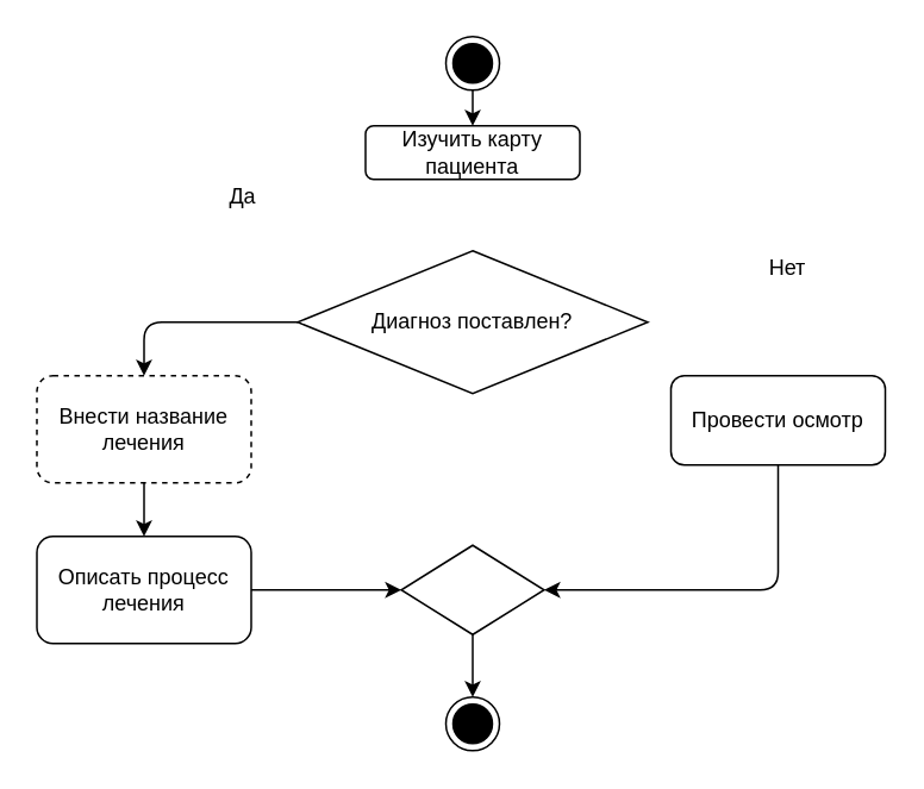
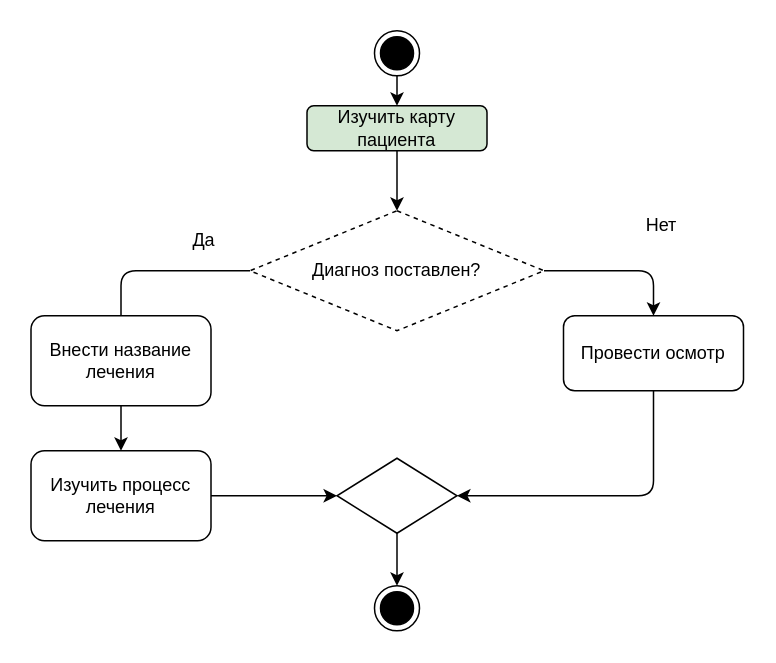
  <mxCell id="0" />
  <mxCell id="1" parent="0" />
  <mxCell id="2" value="" style="ellipse;html=1;shape=endState;fillColor=#000000;strokeColor=#000000;" parent="1" vertex="1"><mxGeometry x="249" width="30" height="30" as="geometry" y="20" /></mxCell>
  <mxCell id="3" value="" style="endArrow=classic;html=1;exitX=0.5;exitY=1;exitDx=0;exitDy=0;entryX=0.5;entryY=0;entryDx=0;entryDy=0;" parent="1" source="2" target="4" edge="1"><mxGeometry width="50" height="50" relative="1" as="geometry"><mxPoint x="260" y="170" as="sourcePoint" /><mxPoint x="264" y="100" as="targetPoint" /></mxGeometry></mxCell>
- <mxCell id="4" value="Изучить карту пациента" style="rounded=1;whiteSpace=wrap;html=1;" parent="1" vertex="1"><mxGeometry x="204" y="70" width="120" height="30" as="geometry" /></mxCell>
- <mxCell id="6" value="Диагноз поставлен?" style="rhombus;whiteSpace=wrap;html=1;" parent="1" vertex="1"><mxGeometry x="166" y="140" width="196" height="80" as="geometry" /></mxCell>
- <mxCell id="7" value="" style="endArrow=classic;html=1;exitX=0;exitY=0.5;exitDx=0;exitDy=0;edgeStyle=orthogonalEdgeStyle;entryX=0.5;entryY=0;entryDx=0;entryDy=0;" parent="1" source="6" target="10" edge="1"><mxGeometry width="50" height="50" relative="1" as="geometry"><mxPoint x="240" y="210" as="sourcePoint" /><mxPoint x="60" y="180" as="targetPoint" /></mxGeometry></mxCell>
- <mxCell id="8" value="Да" style="text;html=1;resizable=0;autosize=1;align=center;verticalAlign=middle;points=[];fillColor=none;strokeColor=none;rounded=0;" parent="1" vertex="1"><mxGeometry x="120" y="100" width="30" height="20" as="geometry" /></mxCell>
+ <mxCell id="4" value="Изучить карту пациента" style="rounded=1;whiteSpace=wrap;html=1;fillColor=#d5e8d4;" parent="1" vertex="1"><mxGeometry x="204" y="70" width="120" height="30" as="geometry" /></mxCell>
+ <mxCell id="5" value="" style="endArrow=classic;html=1;exitX=0.5;exitY=1;exitDx=0;exitDy=0;entryX=0.5;entryY=0;entryDx=0;entryDy=0;" parent="1" source="4" target="6" edge="1"><mxGeometry width="50" height="50" relative="1" as="geometry"><mxPoint x="240" y="210" as="sourcePoint" /><mxPoint x="264" y="140" as="targetPoint" /></mxGeometry></mxCell>
+ <mxCell id="6" value="Диагноз поставлен?" style="rhombus;whiteSpace=wrap;html=1;dashed=1;" parent="1" vertex="1"><mxGeometry x="166" y="140" width="196" height="80" as="geometry" /></mxCell>
+ <mxCell id="7" value="" style="endArrow=none;html=1;exitX=0;exitY=0.5;exitDx=0;exitDy=0;edgeStyle=orthogonalEdgeStyle;entryX=0.5;entryY=0;entryDx=0;entryDy=0;" parent="1" source="6" target="10" edge="1"><mxGeometry width="50" height="50" relative="1" as="geometry"><mxPoint x="240" y="210" as="sourcePoint" /><mxPoint x="60" y="180" as="targetPoint" /></mxGeometry></mxCell>
+ <mxCell id="8" value="Да" style="text;html=1;resizable=0;autosize=1;align=center;verticalAlign=middle;points=[];fillColor=none;strokeColor=none;rounded=0;" parent="1" vertex="1"><mxGeometry x="120" y="150" width="30" height="20" as="geometry" /></mxCell>
  <mxCell id="9" value="Нет" style="text;html=1;resizable=0;autosize=1;align=center;verticalAlign=middle;points=[];fillColor=none;strokeColor=none;rounded=0;" parent="1" vertex="1"><mxGeometry x="420" y="140" width="40" height="20" as="geometry" /></mxCell>
- <mxCell id="10" value="Внести название лечения" style="rounded=1;whiteSpace=wrap;html=1;dashed=1;" parent="1" vertex="1"><mxGeometry x="20" y="210" width="120" height="60" as="geometry" /></mxCell>
+ <mxCell id="10" value="Внести название лечения" style="rounded=1;whiteSpace=wrap;html=1;" parent="1" vertex="1"><mxGeometry x="20" y="210" width="120" height="60" as="geometry" /></mxCell>
  <mxCell id="11" value="" style="endArrow=classic;html=1;exitX=0.5;exitY=1;exitDx=0;exitDy=0;entryX=0.5;entryY=0;entryDx=0;entryDy=0;" parent="1" source="10" target="12" edge="1"><mxGeometry width="50" height="50" relative="1" as="geometry"><mxPoint x="240" y="300" as="sourcePoint" /><mxPoint x="80" y="340" as="targetPoint" /></mxGeometry></mxCell>
- <mxCell id="12" value="Описать процесс лечения" style="rounded=1;whiteSpace=wrap;html=1;" parent="1" vertex="1"><mxGeometry x="20" y="300" width="120" height="60" as="geometry" /></mxCell>
+ <mxCell id="12" value="Изучить процесс лечения" style="rounded=1;whiteSpace=wrap;html=1;" parent="1" vertex="1"><mxGeometry x="20" y="300" width="120" height="60" as="geometry" /></mxCell>
  <mxCell id="13" value="" style="rhombus;whiteSpace=wrap;html=1;" parent="1" vertex="1"><mxGeometry x="224" y="305" width="80" height="50" as="geometry" /></mxCell>
  <mxCell id="14" value="" style="endArrow=classic;html=1;exitX=1;exitY=0.5;exitDx=0;exitDy=0;entryX=0;entryY=0.5;entryDx=0;entryDy=0;" parent="1" source="12" target="13" edge="1"><mxGeometry width="50" height="50" relative="1" as="geometry"><mxPoint x="240" y="380" as="sourcePoint" /><mxPoint x="220" y="330" as="targetPoint" /></mxGeometry></mxCell>
  <mxCell id="15" value="Провести осмотр" style="rounded=1;whiteSpace=wrap;html=1;" parent="1" vertex="1"><mxGeometry x="375" y="210" width="120" height="50" as="geometry" /></mxCell>
+ <mxCell id="16" value="" style="endArrow=classic;html=1;exitX=1;exitY=0.5;exitDx=0;exitDy=0;entryX=0.5;entryY=0;entryDx=0;entryDy=0;edgeStyle=orthogonalEdgeStyle;" parent="1" source="6" target="15" edge="1"><mxGeometry width="50" height="50" relative="1" as="geometry"><mxPoint x="240" y="380" as="sourcePoint" /><mxPoint x="290" y="330" as="targetPoint" /></mxGeometry></mxCell>
  <mxCell id="17" value="" style="endArrow=classic;html=1;exitX=0.5;exitY=1;exitDx=0;exitDy=0;entryX=1;entryY=0.5;entryDx=0;entryDy=0;edgeStyle=orthogonalEdgeStyle;" parent="1" source="15" target="13" edge="1"><mxGeometry width="50" height="50" relative="1" as="geometry"><mxPoint x="240" y="380" as="sourcePoint" /><mxPoint x="290" y="330" as="targetPoint" /></mxGeometry></mxCell>
  <mxCell id="18" value="" style="endArrow=classic;html=1;exitX=0.5;exitY=1;exitDx=0;exitDy=0;entryX=0.5;entryY=0;entryDx=0;entryDy=0;" parent="1" source="13" target="19" edge="1"><mxGeometry width="50" height="50" relative="1" as="geometry"><mxPoint x="240" y="380" as="sourcePoint" /><mxPoint x="264" y="420" as="targetPoint" /></mxGeometry></mxCell>
  <mxCell id="19" value="" style="ellipse;html=1;shape=endState;fillColor=#000000;strokeColor=#000000;" parent="1" vertex="1"><mxGeometry x="249" y="390" width="30" height="30" as="geometry" /></mxCell>
